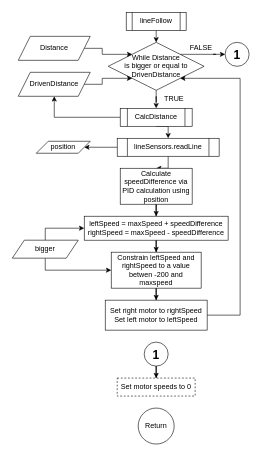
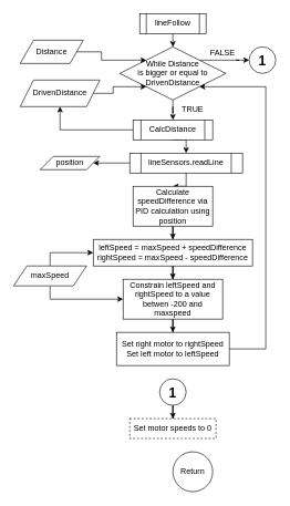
  <mxCell id="0" />
  <mxCell id="1" parent="0" />
  <mxCell id="2" style="edgeStyle=orthogonalEdgeStyle;rounded=0;orthogonalLoop=1;jettySize=auto;html=1;exitX=0.5;exitY=1;exitDx=0;exitDy=0;entryX=0.5;entryY=0;entryDx=0;entryDy=0;" edge="1" parent="1" source="3" target="6"><mxGeometry relative="1" as="geometry" /></mxCell>
  <mxCell id="3" value="lineFollow" style="shape=process;whiteSpace=wrap;html=1;backgroundOutline=1;" vertex="1" parent="1"><mxGeometry x="210" y="20" width="100" height="30" as="geometry" /></mxCell>
  <mxCell id="4" style="edgeStyle=orthogonalEdgeStyle;rounded=0;orthogonalLoop=1;jettySize=auto;html=1;exitX=1;exitY=0;exitDx=0;exitDy=0;entryX=0;entryY=0.5;entryDx=0;entryDy=0;" edge="1" parent="1" source="6" target="11"><mxGeometry relative="1" as="geometry" /></mxCell>
  <mxCell id="5" value="" style="edgeStyle=orthogonalEdgeStyle;rounded=0;orthogonalLoop=1;jettySize=auto;html=1;entryX=0.5;entryY=0;entryDx=0;entryDy=0;" edge="1" parent="1" source="6" target="16"><mxGeometry relative="1" as="geometry"><mxPoint x="260" y="240" as="targetPoint" /></mxGeometry></mxCell>
  <mxCell id="6" value="While Distance &lt;br&gt;is bigger or equal to DrivenDistance" style="rhombus;whiteSpace=wrap;html=1;" vertex="1" parent="1"><mxGeometry x="180" y="70" width="160" height="80" as="geometry" /></mxCell>
  <mxCell id="7" style="edgeStyle=orthogonalEdgeStyle;rounded=0;orthogonalLoop=1;jettySize=auto;html=1;exitX=1;exitY=0.5;exitDx=0;exitDy=0;entryX=0;entryY=0;entryDx=0;entryDy=0;" edge="1" parent="1" source="8" target="6"><mxGeometry relative="1" as="geometry" /></mxCell>
- <mxCell id="8" value="Distance" style="shape=parallelogram;perimeter=parallelogramPerimeter;whiteSpace=wrap;html=1;fixedSize=1;" vertex="1" parent="1"><mxGeometry x="30" y="60" width="120" height="40" as="geometry" /></mxCell>
+ <mxCell id="8" value="Distance" style="shape=parallelogram;perimeter=parallelogramPerimeter;whiteSpace=wrap;html=1;fixedSize=1;" vertex="1" parent="1"><mxGeometry x="30" y="60" width="95" height="35" as="geometry" /></mxCell>
  <mxCell id="9" style="edgeStyle=orthogonalEdgeStyle;rounded=0;orthogonalLoop=1;jettySize=auto;html=1;exitX=1;exitY=0.5;exitDx=0;exitDy=0;entryX=0;entryY=1;entryDx=0;entryDy=0;" edge="1" parent="1" source="10" target="6"><mxGeometry relative="1" as="geometry" /></mxCell>
  <mxCell id="10" value="DrivenDistance" style="shape=parallelogram;perimeter=parallelogramPerimeter;whiteSpace=wrap;html=1;fixedSize=1;" vertex="1" parent="1"><mxGeometry x="30" y="120" width="120" height="40" as="geometry" /></mxCell>
  <mxCell id="11" value="&lt;font style=&quot;font-size: 20px;&quot;&gt;&lt;b&gt;1&lt;/b&gt;&lt;/font&gt;" style="ellipse;whiteSpace=wrap;html=1;aspect=fixed;" vertex="1" parent="1"><mxGeometry x="375" y="70" width="40" height="40" as="geometry" /></mxCell>
  <mxCell id="12" value="TRUE" style="text;html=1;strokeColor=none;fillColor=none;align=center;verticalAlign=middle;whiteSpace=wrap;rounded=0;" vertex="1" parent="1"><mxGeometry x="260" y="150" width="60" height="30" as="geometry" /></mxCell>
  <mxCell id="13" value="FALSE" style="text;html=1;strokeColor=none;fillColor=none;align=center;verticalAlign=middle;whiteSpace=wrap;rounded=0;" vertex="1" parent="1"><mxGeometry x="305" y="65" width="60" height="30" as="geometry" /></mxCell>
  <mxCell id="14" style="edgeStyle=orthogonalEdgeStyle;rounded=0;orthogonalLoop=1;jettySize=auto;html=1;exitX=0;exitY=0.5;exitDx=0;exitDy=0;entryX=0.5;entryY=1;entryDx=0;entryDy=0;" edge="1" parent="1" source="16" target="10"><mxGeometry relative="1" as="geometry" /></mxCell>
  <mxCell id="15" style="edgeStyle=orthogonalEdgeStyle;rounded=0;orthogonalLoop=1;jettySize=auto;html=1;exitX=0.5;exitY=1;exitDx=0;exitDy=0;entryX=0.5;entryY=0;entryDx=0;entryDy=0;" edge="1" parent="1" source="16" target="19"><mxGeometry relative="1" as="geometry" /></mxCell>
  <mxCell id="16" value="CalcDistance" style="shape=process;whiteSpace=wrap;html=1;backgroundOutline=1;" vertex="1" parent="1"><mxGeometry x="200" y="180" width="120" height="30" as="geometry" /></mxCell>
  <mxCell id="17" style="edgeStyle=orthogonalEdgeStyle;rounded=0;orthogonalLoop=1;jettySize=auto;html=1;exitX=0;exitY=0.5;exitDx=0;exitDy=0;entryX=1;entryY=0.5;entryDx=0;entryDy=0;" edge="1" parent="1" source="19" target="20"><mxGeometry relative="1" as="geometry" /></mxCell>
  <mxCell id="18" value="" style="edgeStyle=orthogonalEdgeStyle;rounded=0;orthogonalLoop=1;jettySize=auto;html=1;" edge="1" parent="1" source="19" target="22"><mxGeometry relative="1" as="geometry" /></mxCell>
  <mxCell id="19" value="lineSensors.readLine" style="shape=process;whiteSpace=wrap;html=1;backgroundOutline=1;" vertex="1" parent="1"><mxGeometry x="195" y="230" width="170" height="30" as="geometry" /></mxCell>
  <mxCell id="20" value="position" style="shape=parallelogram;perimeter=parallelogramPerimeter;whiteSpace=wrap;html=1;fixedSize=1;" vertex="1" parent="1"><mxGeometry x="60" y="235" width="90" height="20" as="geometry" /></mxCell>
  <mxCell id="21" value="" style="edgeStyle=orthogonalEdgeStyle;rounded=0;orthogonalLoop=1;jettySize=auto;html=1;" edge="1" parent="1" source="22" target="24"><mxGeometry relative="1" as="geometry" /></mxCell>
  <mxCell id="22" value="Calculate speedDifference via PID calculation using position" style="whiteSpace=wrap;html=1;" vertex="1" parent="1"><mxGeometry x="200" y="280" width="120" height="60" as="geometry" /></mxCell>
  <mxCell id="23" value="" style="edgeStyle=orthogonalEdgeStyle;rounded=0;orthogonalLoop=1;jettySize=auto;html=1;" edge="1" parent="1" source="24" target="26"><mxGeometry relative="1" as="geometry" /></mxCell>
  <mxCell id="24" value="leftSpeed = maxSpeed + speedDifference&lt;br&gt;rightSpeed = maxSpeed - speedDifference" style="whiteSpace=wrap;html=1;" vertex="1" parent="1"><mxGeometry x="140" y="360" width="240" height="40" as="geometry" /></mxCell>
  <mxCell id="25" value="" style="edgeStyle=orthogonalEdgeStyle;rounded=0;orthogonalLoop=1;jettySize=auto;html=1;" edge="1" parent="1" source="26" target="31"><mxGeometry relative="1" as="geometry" /></mxCell>
  <mxCell id="26" value="Constrain leftSpeed and rightSpeed to a value betwen -200 and maxspeed" style="whiteSpace=wrap;html=1;" vertex="1" parent="1"><mxGeometry x="185" y="420" width="150" height="60" as="geometry" /></mxCell>
  <mxCell id="27" style="edgeStyle=orthogonalEdgeStyle;rounded=0;orthogonalLoop=1;jettySize=auto;html=1;exitX=0.5;exitY=0;exitDx=0;exitDy=0;entryX=0;entryY=0.5;entryDx=0;entryDy=0;" edge="1" parent="1" source="29" target="24"><mxGeometry relative="1" as="geometry" /></mxCell>
  <mxCell id="28" style="edgeStyle=orthogonalEdgeStyle;rounded=0;orthogonalLoop=1;jettySize=auto;html=1;exitX=0.5;exitY=1;exitDx=0;exitDy=0;entryX=0;entryY=0.5;entryDx=0;entryDy=0;" edge="1" parent="1" source="29" target="26"><mxGeometry relative="1" as="geometry" /></mxCell>
- <mxCell id="29" value="bigger" style="shape=parallelogram;perimeter=parallelogramPerimeter;whiteSpace=wrap;html=1;fixedSize=1;" vertex="1" parent="1"><mxGeometry y="400" width="110" height="30" as="geometry" x="20" /></mxCell>
+ <mxCell id="29" value="maxSpeed" style="shape=parallelogram;perimeter=parallelogramPerimeter;whiteSpace=wrap;html=1;fixedSize=1;" vertex="1" parent="1"><mxGeometry y="400" width="110" height="30" as="geometry" x="20" /></mxCell>
  <mxCell id="30" style="edgeStyle=orthogonalEdgeStyle;rounded=0;orthogonalLoop=1;jettySize=auto;html=1;exitX=1;exitY=0.5;exitDx=0;exitDy=0;entryX=1;entryY=1;entryDx=0;entryDy=0;" edge="1" parent="1" source="31" target="6"><mxGeometry relative="1" as="geometry"><Array as="points"><mxPoint x="400" y="525" /><mxPoint x="400" y="130" /></Array></mxGeometry></mxCell>
  <mxCell id="31" value="Set right motor to rightSpeed&lt;br&gt;Set left motor to leftSpeed" style="whiteSpace=wrap;html=1;" vertex="1" parent="1"><mxGeometry x="175" y="500" width="170" height="50" as="geometry" /></mxCell>
  <mxCell id="32" value="" style="edgeStyle=orthogonalEdgeStyle;rounded=0;orthogonalLoop=1;jettySize=auto;html=1;" edge="1" parent="1" source="33" target="34"><mxGeometry relative="1" as="geometry" /></mxCell>
  <mxCell id="33" value="&lt;font style=&quot;font-size: 20px;&quot;&gt;&lt;b&gt;1&lt;/b&gt;&lt;/font&gt;" style="ellipse;whiteSpace=wrap;html=1;aspect=fixed;" vertex="1" parent="1"><mxGeometry x="240" y="570" width="40" height="40" as="geometry" /></mxCell>
  <mxCell id="34" value="Set motor speeds to 0" style="whiteSpace=wrap;html=1;dashed=1;" vertex="1" parent="1"><mxGeometry x="195" y="630" width="130" height="30" as="geometry" /></mxCell>
- <mxCell id="35" value="Return" style="ellipse;whiteSpace=wrap;html=1;" vertex="1" parent="1"><mxGeometry x="230" y="680" width="60" height="60" as="geometry" /></mxCell>
+ <mxCell id="35" value="Return" style="ellipse;whiteSpace=wrap;html=1;" vertex="1" parent="1"><mxGeometry x="260" y="680" width="60" height="60" as="geometry" /></mxCell>
